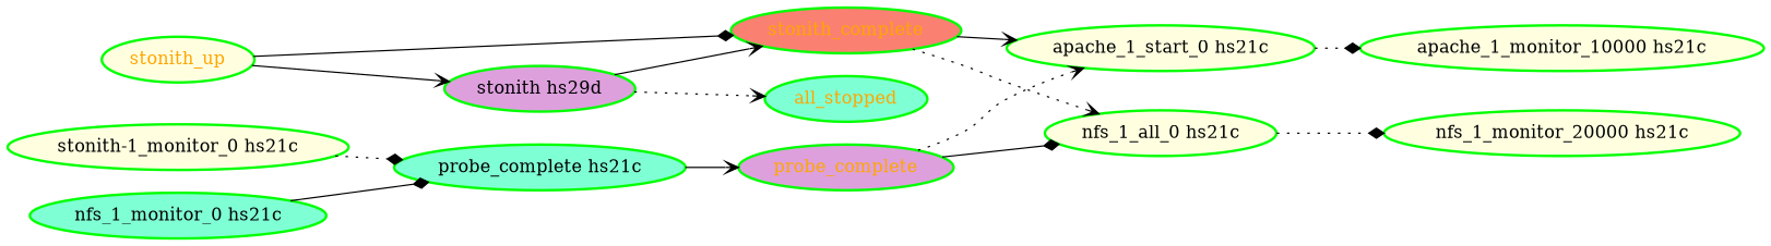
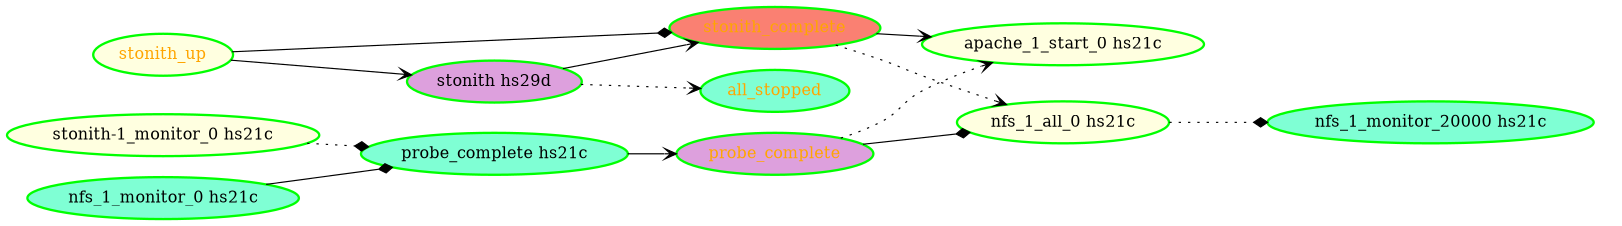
  digraph {
    rankdir=LR
    node [color=green fillcolor=lightyellow fontcolor=black style="bold,filled"]
    edge [arrowhead=vee style=solid]
    all_stopped [fillcolor=aquamarine fontcolor=orange]
    "probe_complete hs21c" [fillcolor=aquamarine]
    probe_complete [fillcolor=plum fontcolor=orange]
    "apache_1_start_0 hs21c"
    n5 [label="nfs_1_all_0 hs21c"]
-   "apache_1_monitor_10000 hs21c"
    "nfs_1_monitor_0 hs21c" [fillcolor=aquamarine]
-   "nfs_1_monitor_20000 hs21c"
+   "nfs_1_monitor_20000 hs21c" [fillcolor=aquamarine]
    n9 [fillcolor=plum label="stonith hs29d"]
    stonith_complete [fillcolor=salmon fontcolor=orange]
    "stonith-1_monitor_0 hs21c"
    stonith_up [fontcolor=orange]
    "probe_complete hs21c" -> probe_complete
    probe_complete -> "apache_1_start_0 hs21c" [style=dotted]
    probe_complete -> n5 [arrowhead=diamond]
-   "apache_1_start_0 hs21c" -> "apache_1_monitor_10000 hs21c" [arrowhead=diamond style=dotted]
    n5 -> "nfs_1_monitor_20000 hs21c" [arrowhead=diamond style=dotted]
    "nfs_1_monitor_0 hs21c" -> "probe_complete hs21c" [arrowhead=diamond]
    n9 -> all_stopped [style=dotted]
    n9 -> stonith_complete
    stonith_complete -> "apache_1_start_0 hs21c"
    stonith_complete -> n5 [style=dotted]
    "stonith-1_monitor_0 hs21c" -> "probe_complete hs21c" [arrowhead=diamond style=dotted]
    stonith_up -> n9
    stonith_up -> stonith_complete [arrowhead=diamond]
  }
